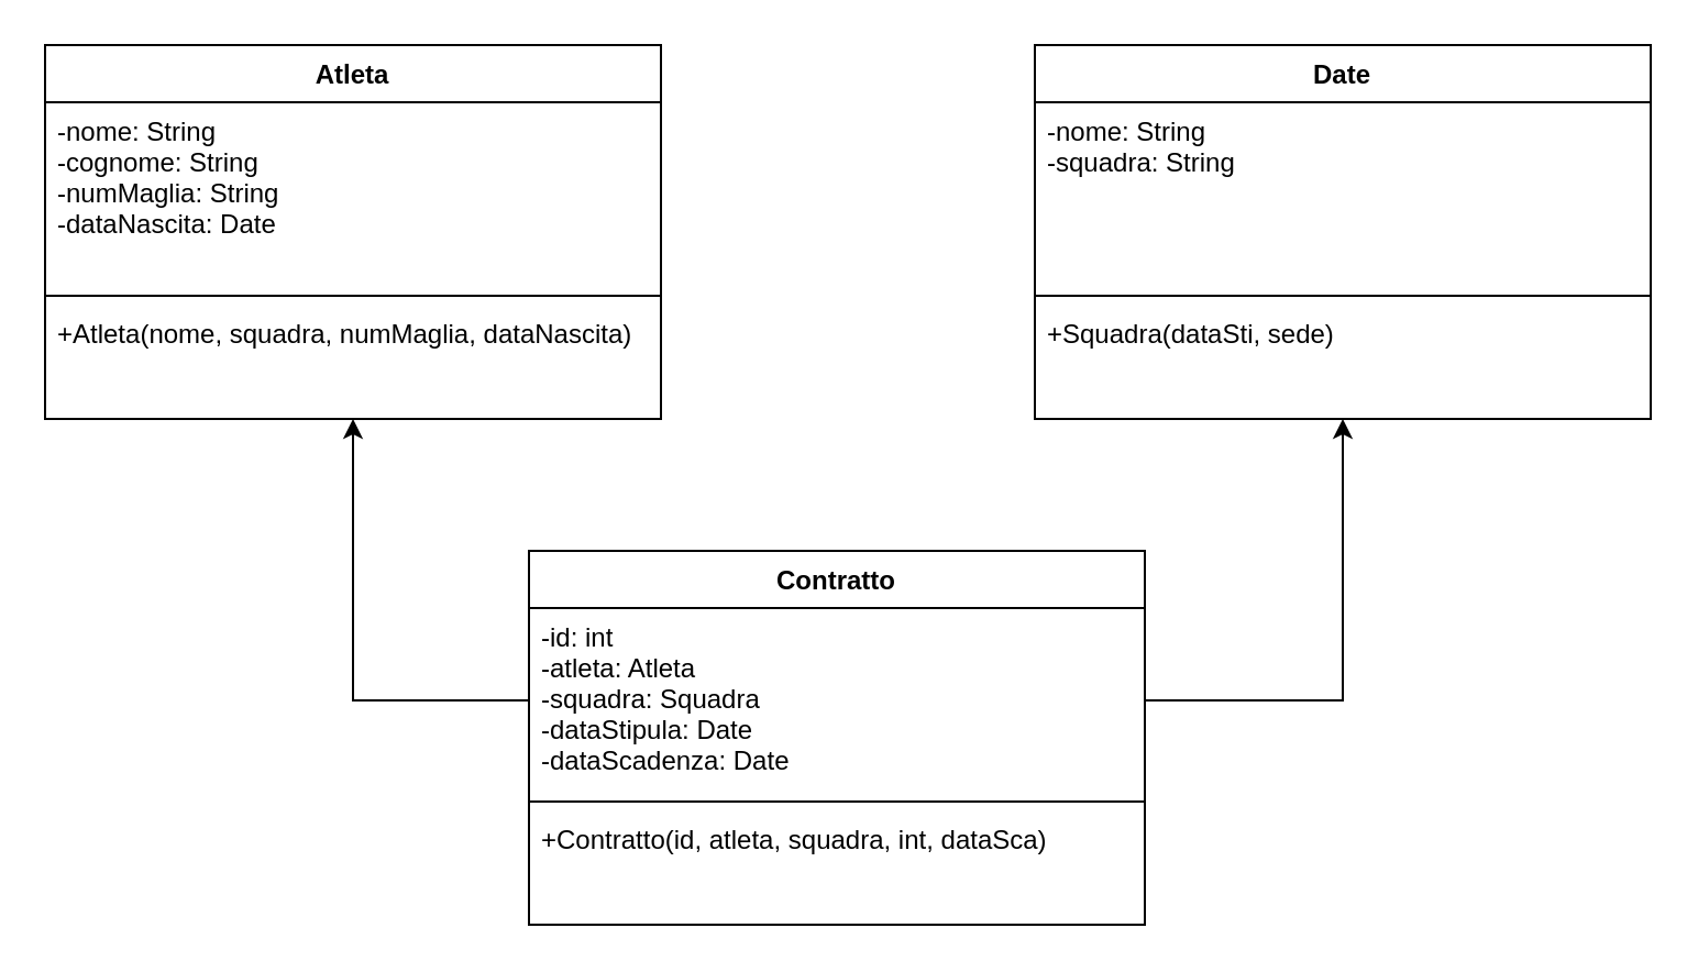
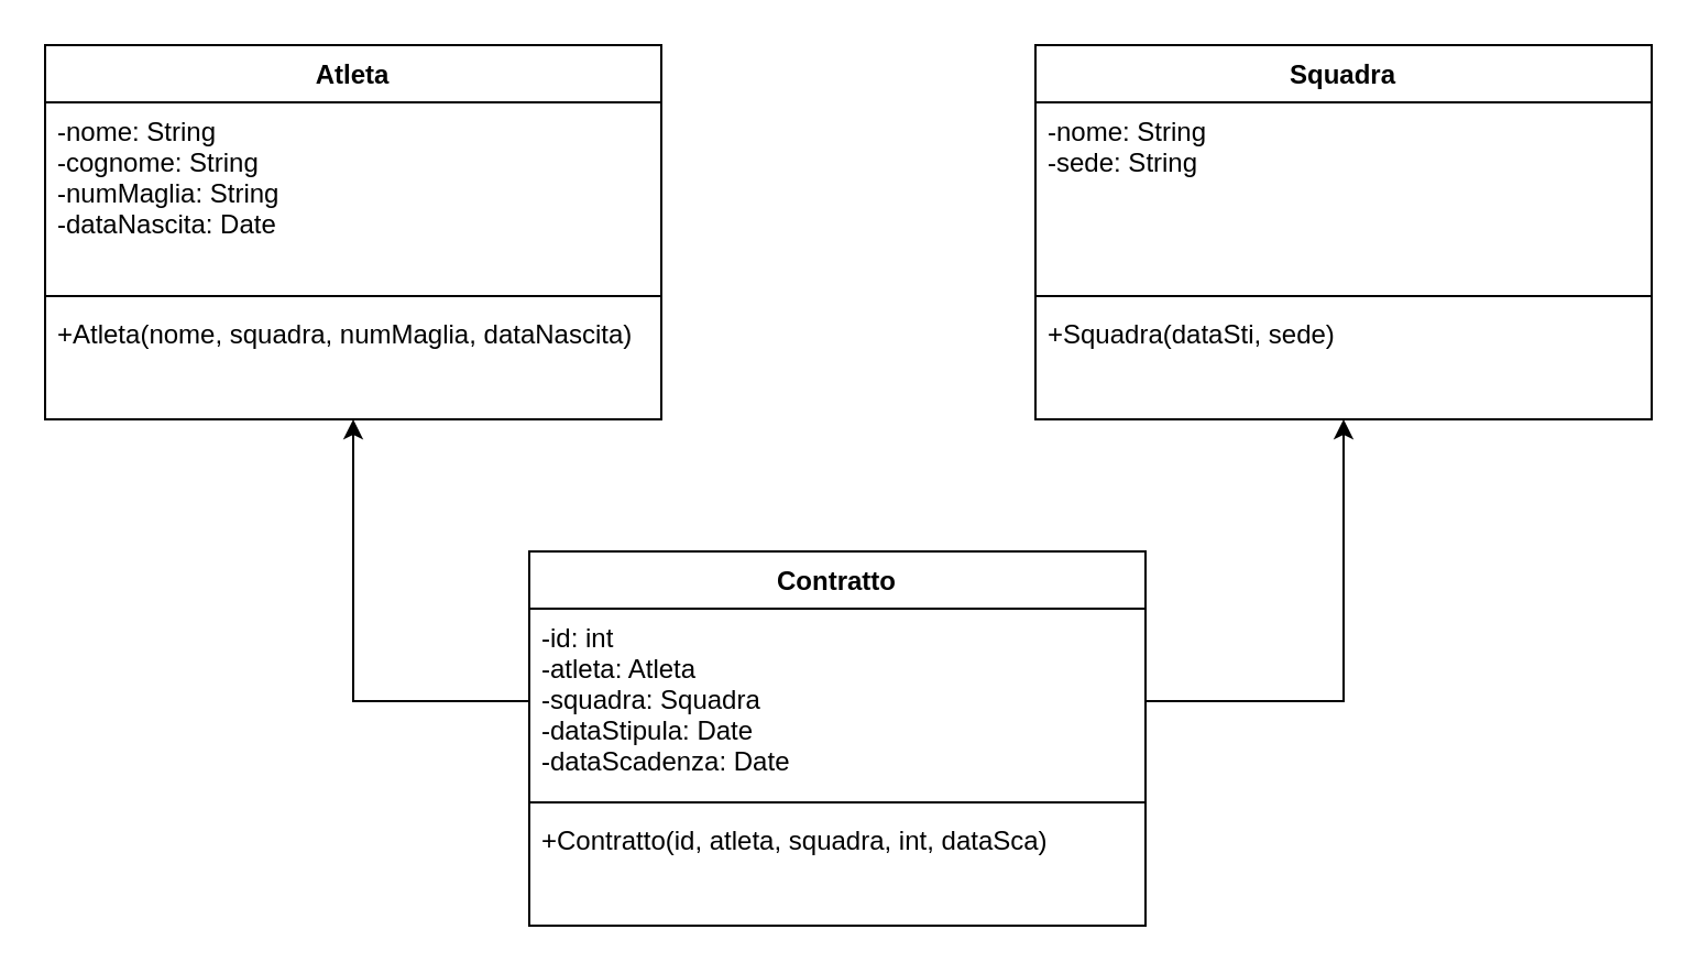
  <mxCell id="0" />
  <mxCell id="1" parent="0" />
  <mxCell id="2" value="Atleta" style="swimlane;fontStyle=1;align=center;verticalAlign=top;childLayout=stackLayout;horizontal=1;startSize=26;horizontalStack=0;resizeParent=1;resizeParentMax=0;resizeLast=0;collapsible=1;marginBottom=0;" vertex="1" parent="1"><mxGeometry x="20" y="20" width="280" height="170" as="geometry" /></mxCell>
  <mxCell id="3" value="-nome: String&#10;-cognome: String&#10;-numMaglia: String&#10;-dataNascita: Date" style="text;strokeColor=none;fillColor=none;align=left;verticalAlign=top;spacingLeft=4;spacingRight=4;overflow=hidden;rotatable=0;points=[[0,0.5],[1,0.5]];portConstraint=eastwest;" vertex="1" parent="2"><mxGeometry y="26" width="280" height="84" as="geometry" /></mxCell>
  <mxCell id="4" value="" style="line;strokeWidth=1;fillColor=none;align=left;verticalAlign=middle;spacingTop=-1;spacingLeft=3;spacingRight=3;rotatable=0;labelPosition=right;points=[];portConstraint=eastwest;" vertex="1" parent="2"><mxGeometry y="110" width="280" height="8" as="geometry" /></mxCell>
  <mxCell id="5" value="+Atleta(nome, squadra, numMaglia, dataNascita)" style="text;strokeColor=none;fillColor=none;align=left;verticalAlign=top;spacingLeft=4;spacingRight=4;overflow=hidden;rotatable=0;points=[[0,0.5],[1,0.5]];portConstraint=eastwest;" vertex="1" parent="2"><mxGeometry y="118" width="280" height="52" as="geometry" /></mxCell>
- <mxCell id="6" value="Date" style="swimlane;fontStyle=1;align=center;verticalAlign=top;childLayout=stackLayout;horizontal=1;startSize=26;horizontalStack=0;resizeParent=1;resizeParentMax=0;resizeLast=0;collapsible=1;marginBottom=0;" vertex="1" parent="1"><mxGeometry x="470" y="20" width="280" height="170" as="geometry" /></mxCell>
- <mxCell id="7" value="-nome: String&#10;-squadra: String" style="text;strokeColor=none;fillColor=none;align=left;verticalAlign=top;spacingLeft=4;spacingRight=4;overflow=hidden;rotatable=0;points=[[0,0.5],[1,0.5]];portConstraint=eastwest;" vertex="1" parent="6"><mxGeometry y="26" width="280" height="84" as="geometry" /></mxCell>
+ <mxCell id="6" value="Squadra" style="swimlane;fontStyle=1;align=center;verticalAlign=top;childLayout=stackLayout;horizontal=1;startSize=26;horizontalStack=0;resizeParent=1;resizeParentMax=0;resizeLast=0;collapsible=1;marginBottom=0;" vertex="1" parent="1"><mxGeometry x="470" y="20" width="280" height="170" as="geometry" /></mxCell>
+ <mxCell id="7" value="-nome: String&#10;-sede: String" style="text;strokeColor=none;fillColor=none;align=left;verticalAlign=top;spacingLeft=4;spacingRight=4;overflow=hidden;rotatable=0;points=[[0,0.5],[1,0.5]];portConstraint=eastwest;" vertex="1" parent="6"><mxGeometry y="26" width="280" height="84" as="geometry" /></mxCell>
  <mxCell id="8" value="" style="line;strokeWidth=1;fillColor=none;align=left;verticalAlign=middle;spacingTop=-1;spacingLeft=3;spacingRight=3;rotatable=0;labelPosition=right;points=[];portConstraint=eastwest;" vertex="1" parent="6"><mxGeometry y="110" width="280" height="8" as="geometry" /></mxCell>
  <mxCell id="9" value="+Squadra(dataSti, sede)" style="text;strokeColor=none;fillColor=none;align=left;verticalAlign=top;spacingLeft=4;spacingRight=4;overflow=hidden;rotatable=0;points=[[0,0.5],[1,0.5]];portConstraint=eastwest;" vertex="1" parent="6"><mxGeometry y="118" width="280" height="52" as="geometry" /></mxCell>
  <mxCell id="10" value="Contratto" style="swimlane;fontStyle=1;align=center;verticalAlign=top;childLayout=stackLayout;horizontal=1;startSize=26;horizontalStack=0;resizeParent=1;resizeParentMax=0;resizeLast=0;collapsible=1;marginBottom=0;" vertex="1" parent="1"><mxGeometry x="240" y="250" width="280" height="170" as="geometry" /></mxCell>
  <mxCell id="11" value="-id: int&#10;-atleta: Atleta&#10;-squadra: Squadra&#10;-dataStipula: Date&#10;-dataScadenza: Date" style="text;strokeColor=none;fillColor=none;align=left;verticalAlign=top;spacingLeft=4;spacingRight=4;overflow=hidden;rotatable=0;points=[[0,0.5],[1,0.5]];portConstraint=eastwest;" vertex="1" parent="10"><mxGeometry y="26" width="280" height="84" as="geometry" /></mxCell>
  <mxCell id="12" value="" style="line;strokeWidth=1;fillColor=none;align=left;verticalAlign=middle;spacingTop=-1;spacingLeft=3;spacingRight=3;rotatable=0;labelPosition=right;points=[];portConstraint=eastwest;" vertex="1" parent="10"><mxGeometry y="110" width="280" height="8" as="geometry" /></mxCell>
  <mxCell id="13" value="+Contratto(id, atleta, squadra, int, dataSca)" style="text;strokeColor=none;fillColor=none;align=left;verticalAlign=top;spacingLeft=4;spacingRight=4;overflow=hidden;rotatable=0;points=[[0,0.5],[1,0.5]];portConstraint=eastwest;" vertex="1" parent="10"><mxGeometry y="118" width="280" height="52" as="geometry" /></mxCell>
  <mxCell id="14" style="edgeStyle=orthogonalEdgeStyle;rounded=0;orthogonalLoop=1;jettySize=auto;html=1;" edge="1" parent="1" source="11" target="2"><mxGeometry relative="1" as="geometry" /></mxCell>
  <mxCell id="15" style="edgeStyle=orthogonalEdgeStyle;rounded=0;orthogonalLoop=1;jettySize=auto;html=1;" edge="1" parent="1" source="11" target="6"><mxGeometry relative="1" as="geometry" /></mxCell>
